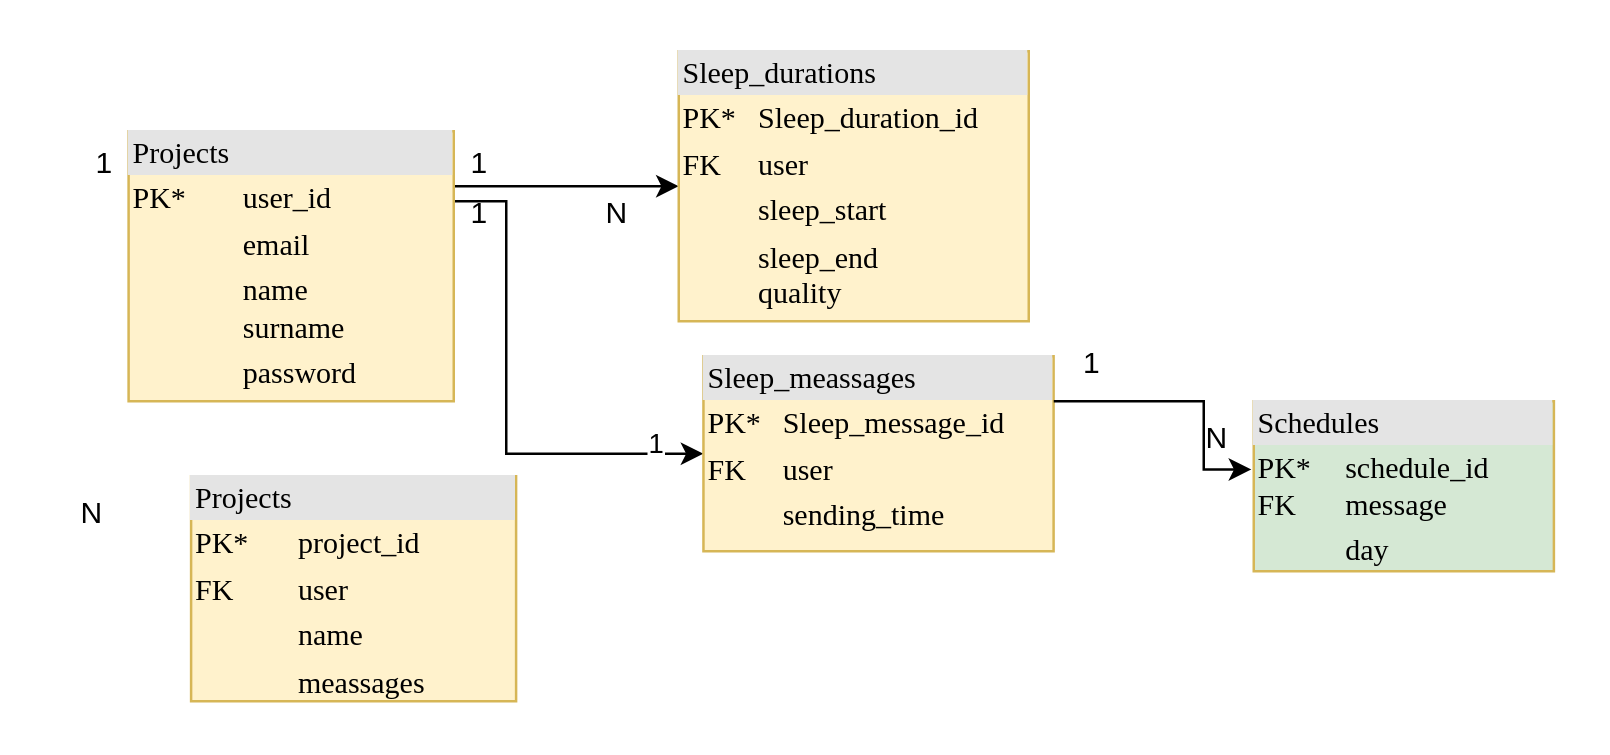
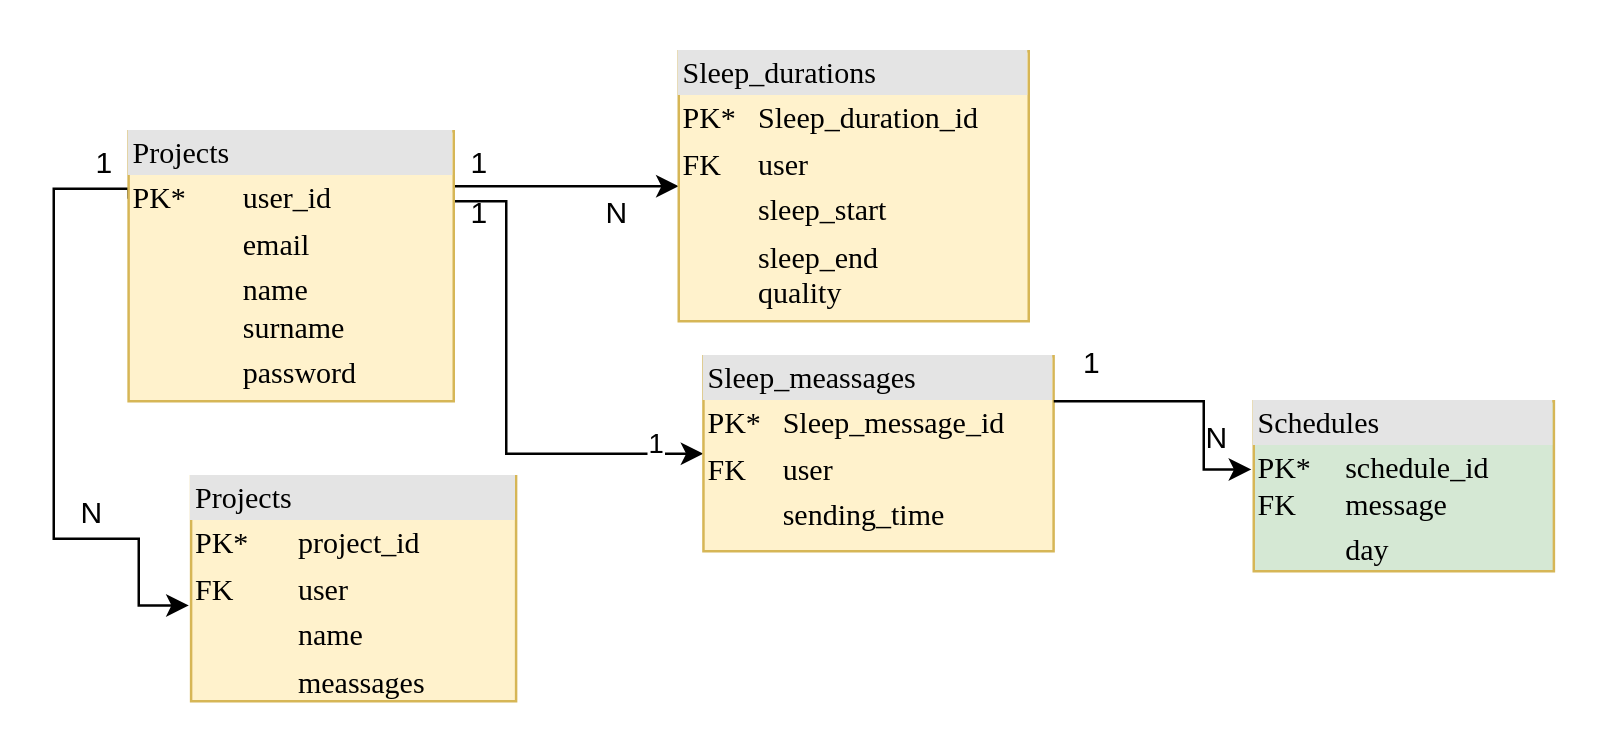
  <mxCell id="0" />
  <mxCell id="1" parent="0" />
  <mxCell id="2" style="edgeStyle=orthogonalEdgeStyle;rounded=0;orthogonalLoop=1;jettySize=auto;html=1;exitX=1;exitY=0.25;exitDx=0;exitDy=0;entryX=0;entryY=0.5;entryDx=0;entryDy=0;" parent="1" source="6" target="7" edge="1"><mxGeometry relative="1" as="geometry"><Array as="points"><mxPoint x="181" y="74" /></Array></mxGeometry></mxCell>
  <mxCell id="3" style="edgeStyle=orthogonalEdgeStyle;rounded=0;orthogonalLoop=1;jettySize=auto;html=1;entryX=0;entryY=0.5;entryDx=0;entryDy=0;" parent="1" target="11" edge="1"><mxGeometry relative="1" as="geometry"><mxPoint x="245.94" y="262" as="targetPoint" /><mxPoint x="170.94" y="90" as="sourcePoint" /><Array as="points"><mxPoint x="171" y="80" /><mxPoint x="202" y="80" /><mxPoint x="202" y="181" /></Array></mxGeometry></mxCell>
  <mxCell id="4" value="1" style="edgeLabel;html=1;align=center;verticalAlign=middle;resizable=0;points=[];" parent="3" vertex="1" connectable="0"><mxGeometry x="0.905" y="1" relative="1" as="geometry"><mxPoint x="-8" y="-4" as="offset" /></mxGeometry></mxCell>
+ <mxCell id="5" style="edgeStyle=orthogonalEdgeStyle;rounded=0;orthogonalLoop=1;jettySize=auto;html=1;exitX=0;exitY=0.25;exitDx=0;exitDy=0;entryX=-0.007;entryY=0.574;entryDx=0;entryDy=0;entryPerimeter=0;" parent="1" source="6" target="16" edge="1"><mxGeometry relative="1" as="geometry"><mxPoint x="10.94" y="282" as="targetPoint" /><Array as="points"><mxPoint x="51" y="75" /><mxPoint x="21" y="75" /><mxPoint x="21" y="215" /><mxPoint x="55" y="215" /></Array></mxGeometry></mxCell>
  <mxCell id="6" value="&lt;div style=&quot;box-sizing: border-box ; width: 100% ; background: #e4e4e4 ; padding: 2px&quot;&gt;Projects&lt;/div&gt;&lt;table style=&quot;width: 100% ; font-size: 1em&quot; cellpadding=&quot;2&quot; cellspacing=&quot;0&quot;&gt;&lt;tbody&gt;&lt;tr&gt;&lt;td&gt;PK*&lt;/td&gt;&lt;td&gt;user_id&lt;/td&gt;&lt;/tr&gt;&lt;tr&gt;&lt;td&gt;&lt;br&gt;&lt;/td&gt;&lt;td&gt;email&lt;/td&gt;&lt;/tr&gt;&lt;tr&gt;&lt;td&gt;&lt;/td&gt;&lt;td&gt;name&lt;br&gt;surname&lt;/td&gt;&lt;/tr&gt;&lt;tr&gt;&lt;td&gt;&lt;br&gt;&lt;/td&gt;&lt;td&gt;password&lt;br&gt;&lt;br&gt;&lt;/td&gt;&lt;/tr&gt;&lt;tr&gt;&lt;td&gt;&lt;br&gt;&lt;/td&gt;&lt;td&gt;&lt;br&gt;&lt;/td&gt;&lt;/tr&gt;&lt;tr&gt;&lt;td&gt;&lt;br&gt;&lt;/td&gt;&lt;td&gt;&lt;br&gt;&lt;/td&gt;&lt;/tr&gt;&lt;/tbody&gt;&lt;/table&gt;" style="verticalAlign=top;align=left;overflow=fill;html=1;rounded=0;shadow=0;comic=0;labelBackgroundColor=none;strokeWidth=1;fontFamily=Verdana;fontSize=12;fillColor=#fff2cc;strokeColor=#d6b656;" parent="1" vertex="1"><mxGeometry x="50.94" y="52" width="130.06" height="108" as="geometry" /></mxCell>
  <mxCell id="7" value="&lt;div style=&quot;box-sizing: border-box ; width: 100% ; background: #e4e4e4 ; padding: 2px&quot;&gt;Sleep_durations&lt;/div&gt;&lt;table style=&quot;width: 100% ; font-size: 1em&quot; cellpadding=&quot;2&quot; cellspacing=&quot;0&quot;&gt;&lt;tbody&gt;&lt;tr&gt;&lt;td&gt;PK*&lt;/td&gt;&lt;td&gt;Sleep_duration_id&lt;/td&gt;&lt;/tr&gt;&lt;tr&gt;&lt;td&gt;FK&lt;/td&gt;&lt;td&gt;user&lt;/td&gt;&lt;/tr&gt;&lt;tr&gt;&lt;td&gt;&lt;/td&gt;&lt;td&gt;sleep_start&lt;/td&gt;&lt;/tr&gt;&lt;tr&gt;&lt;td&gt;&lt;br&gt;&lt;/td&gt;&lt;td&gt;sleep_end&lt;br&gt;quality&lt;/td&gt;&lt;/tr&gt;&lt;tr&gt;&lt;td&gt;&lt;br&gt;&lt;/td&gt;&lt;td&gt;&lt;br&gt;&lt;/td&gt;&lt;/tr&gt;&lt;tr&gt;&lt;td&gt;&lt;br&gt;&lt;/td&gt;&lt;td&gt;&lt;br&gt;&lt;/td&gt;&lt;/tr&gt;&lt;/tbody&gt;&lt;/table&gt;" style="verticalAlign=top;align=left;overflow=fill;html=1;rounded=0;shadow=0;comic=0;labelBackgroundColor=none;strokeWidth=1;fontFamily=Verdana;fontSize=12;fillColor=#fff2cc;strokeColor=#d6b656;" parent="1" vertex="1"><mxGeometry x="271" y="20" width="140" height="108" as="geometry" /></mxCell>
  <mxCell id="8" value="&lt;div style=&quot;box-sizing: border-box ; width: 100% ; background: #e4e4e4 ; padding: 2px&quot;&gt;Schedules&lt;/div&gt;&lt;table style=&quot;width: 100% ; font-size: 1em&quot; cellpadding=&quot;2&quot; cellspacing=&quot;0&quot;&gt;&lt;tbody&gt;&lt;tr&gt;&lt;td&gt;PK*&lt;br&gt;FK&lt;/td&gt;&lt;td&gt;schedule_id&lt;br&gt;message&lt;/td&gt;&lt;/tr&gt;&lt;tr&gt;&lt;td&gt;&lt;br&gt;&lt;/td&gt;&lt;td&gt;day&lt;/td&gt;&lt;/tr&gt;&lt;tr&gt;&lt;td&gt;&lt;br&gt;&lt;/td&gt;&lt;td&gt;&lt;br&gt;&lt;/td&gt;&lt;/tr&gt;&lt;tr&gt;&lt;td&gt;&lt;br&gt;&lt;/td&gt;&lt;td&gt;&lt;br&gt;&lt;/td&gt;&lt;/tr&gt;&lt;tr&gt;&lt;td&gt;&lt;br&gt;&lt;/td&gt;&lt;td&gt;&lt;br&gt;&lt;/td&gt;&lt;/tr&gt;&lt;tr&gt;&lt;td&gt;&lt;br&gt;&lt;/td&gt;&lt;td&gt;&lt;br&gt;&lt;/td&gt;&lt;/tr&gt;&lt;/tbody&gt;&lt;/table&gt;" style="verticalAlign=top;align=left;overflow=fill;html=1;rounded=0;shadow=0;comic=0;labelBackgroundColor=none;strokeWidth=1;fontFamily=Verdana;fontSize=12;fillColor=#d5e8d4;strokeColor=#d6b656;" parent="1" vertex="1"><mxGeometry x="501" y="160" width="120.06" height="68" as="geometry" /></mxCell>
  <mxCell id="9" value="1" style="text;html=1;align=center;verticalAlign=middle;resizable=0;points=[];autosize=1;strokeColor=none;fillColor=none;" parent="1" vertex="1"><mxGeometry x="175.94" y="50" width="30" height="30" as="geometry" /></mxCell>
  <mxCell id="10" value="N" style="text;html=1;align=center;verticalAlign=middle;resizable=0;points=[];autosize=1;strokeColor=none;fillColor=none;" parent="1" vertex="1"><mxGeometry x="231" y="70" width="30" height="30" as="geometry" /></mxCell>
  <mxCell id="11" value="&lt;div style=&quot;box-sizing: border-box ; width: 100% ; background: #e4e4e4 ; padding: 2px&quot;&gt;Sleep_meassages&lt;/div&gt;&lt;table style=&quot;width: 100% ; font-size: 1em&quot; cellpadding=&quot;2&quot; cellspacing=&quot;0&quot;&gt;&lt;tbody&gt;&lt;tr&gt;&lt;td&gt;PK*&lt;/td&gt;&lt;td&gt;Sleep_message_id&lt;/td&gt;&lt;/tr&gt;&lt;tr&gt;&lt;td&gt;FK&lt;/td&gt;&lt;td&gt;user&lt;/td&gt;&lt;/tr&gt;&lt;tr&gt;&lt;td&gt;&lt;/td&gt;&lt;td&gt;sending_time&lt;/td&gt;&lt;/tr&gt;&lt;tr&gt;&lt;td&gt;&lt;br&gt;&lt;/td&gt;&lt;td&gt;&lt;br&gt;&lt;/td&gt;&lt;/tr&gt;&lt;tr&gt;&lt;td&gt;&lt;br&gt;&lt;/td&gt;&lt;td&gt;&lt;br&gt;&lt;/td&gt;&lt;/tr&gt;&lt;/tbody&gt;&lt;/table&gt;" style="verticalAlign=top;align=left;overflow=fill;html=1;rounded=0;shadow=0;comic=0;labelBackgroundColor=none;strokeWidth=1;fontFamily=Verdana;fontSize=12;fillColor=#fff2cc;strokeColor=#d6b656;" parent="1" vertex="1"><mxGeometry x="280.88" y="142" width="140.06" height="78" as="geometry" /></mxCell>
  <mxCell id="12" value="1" style="text;html=1;align=center;verticalAlign=middle;resizable=0;points=[];autosize=1;strokeColor=none;fillColor=none;" parent="1" vertex="1"><mxGeometry x="175.94" y="70" width="30" height="30" as="geometry" /></mxCell>
  <mxCell id="13" style="edgeStyle=orthogonalEdgeStyle;rounded=0;orthogonalLoop=1;jettySize=auto;html=1;entryX=-0.008;entryY=0.401;entryDx=0;entryDy=0;entryPerimeter=0;" parent="1" target="8" edge="1"><mxGeometry relative="1" as="geometry"><Array as="points"><mxPoint x="421" y="160" /><mxPoint x="481" y="160" /><mxPoint x="481" y="187" /></Array><mxPoint x="421" y="160" as="sourcePoint" /></mxGeometry></mxCell>
  <mxCell id="14" value="1" style="text;html=1;align=center;verticalAlign=middle;resizable=0;points=[];autosize=1;strokeColor=none;fillColor=none;" parent="1" vertex="1"><mxGeometry x="420.94" y="130" width="30" height="30" as="geometry" /></mxCell>
  <mxCell id="15" value="N" style="text;html=1;align=center;verticalAlign=middle;resizable=0;points=[];autosize=1;strokeColor=none;fillColor=none;" parent="1" vertex="1"><mxGeometry x="471" y="160" width="30" height="30" as="geometry" /></mxCell>
  <mxCell id="16" value="&lt;div style=&quot;box-sizing: border-box ; width: 100% ; background: #e4e4e4 ; padding: 2px&quot;&gt;Projects&lt;/div&gt;&lt;table style=&quot;width: 100% ; font-size: 1em&quot; cellpadding=&quot;2&quot; cellspacing=&quot;0&quot;&gt;&lt;tbody&gt;&lt;tr&gt;&lt;td&gt;PK*&lt;/td&gt;&lt;td&gt;project_id&lt;/td&gt;&lt;/tr&gt;&lt;tr&gt;&lt;td&gt;FK&lt;/td&gt;&lt;td&gt;user&lt;/td&gt;&lt;/tr&gt;&lt;tr&gt;&lt;td&gt;&lt;/td&gt;&lt;td&gt;name&lt;/td&gt;&lt;/tr&gt;&lt;tr&gt;&lt;td&gt;&lt;br&gt;&lt;/td&gt;&lt;td&gt;meassages&lt;/td&gt;&lt;/tr&gt;&lt;tr&gt;&lt;td&gt;&lt;br&gt;&lt;/td&gt;&lt;td&gt;&lt;br&gt;&lt;/td&gt;&lt;/tr&gt;&lt;tr&gt;&lt;td&gt;&lt;br&gt;&lt;/td&gt;&lt;td&gt;&lt;br&gt;&lt;/td&gt;&lt;/tr&gt;&lt;/tbody&gt;&lt;/table&gt;" style="verticalAlign=top;align=left;overflow=fill;html=1;rounded=0;shadow=0;comic=0;labelBackgroundColor=none;strokeWidth=1;fontFamily=Verdana;fontSize=12;fillColor=#fff2cc;strokeColor=#d6b656;" parent="1" vertex="1"><mxGeometry x="75.94" y="190" width="130" height="90" as="geometry" /></mxCell>
  <mxCell id="17" value="1" style="text;html=1;align=center;verticalAlign=middle;resizable=0;points=[];autosize=1;strokeColor=none;fillColor=none;" parent="1" vertex="1"><mxGeometry x="25.94" y="50" width="30" height="30" as="geometry" /></mxCell>
  <mxCell id="18" value="N" style="text;html=1;align=center;verticalAlign=middle;resizable=0;points=[];autosize=1;strokeColor=none;fillColor=none;" parent="1" vertex="1"><mxGeometry x="20.94" y="190" width="30" height="30" as="geometry" /></mxCell>
